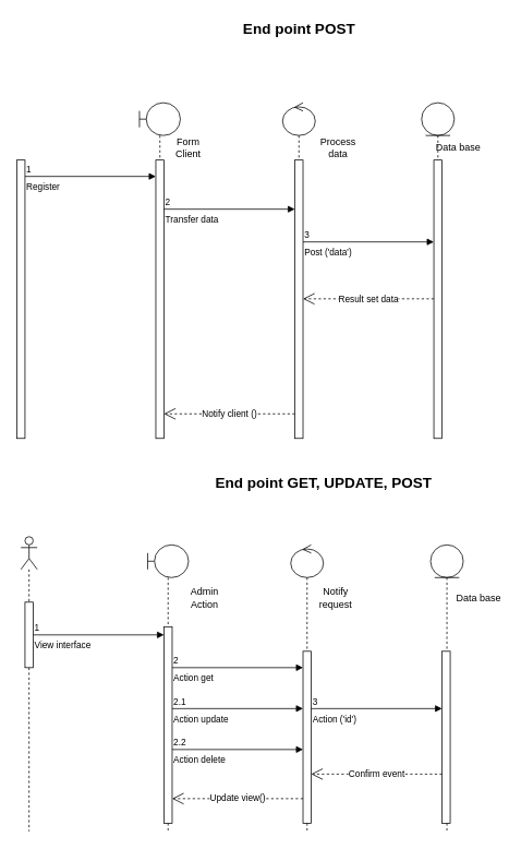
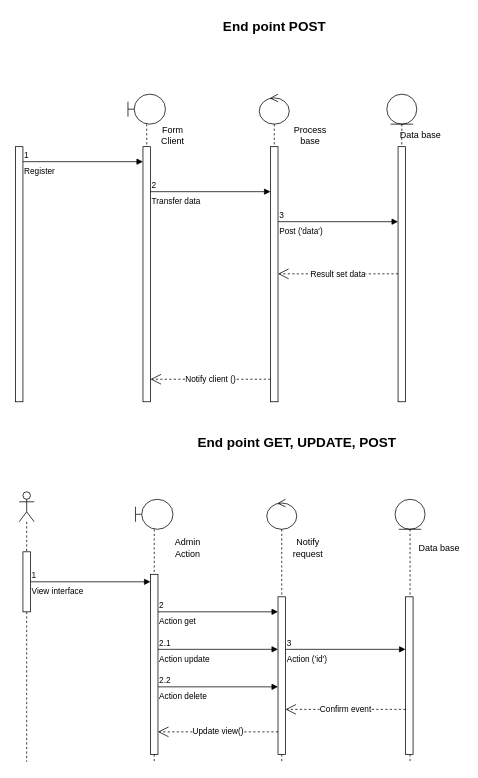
  <mxCell id="0" />
  <mxCell id="1" parent="0" />
  <mxCell id="2" value="" style="shape=umlLifeline;perimeter=lifelinePerimeter;whiteSpace=wrap;html=1;container=1;dropTarget=0;collapsible=0;recursiveResize=0;outlineConnect=0;portConstraint=eastwest;newEdgeStyle={&quot;edgeStyle&quot;:&quot;elbowEdgeStyle&quot;,&quot;elbow&quot;:&quot;vertical&quot;,&quot;curved&quot;:0,&quot;rounded&quot;:0};participant=umlBoundary;" vertex="1" parent="1"><mxGeometry x="170" y="125" width="50" height="410" as="geometry" /></mxCell>
  <mxCell id="3" value="" style="html=1;points=[];perimeter=orthogonalPerimeter;outlineConnect=0;targetShapes=umlLifeline;portConstraint=eastwest;newEdgeStyle={&quot;edgeStyle&quot;:&quot;elbowEdgeStyle&quot;,&quot;elbow&quot;:&quot;vertical&quot;,&quot;curved&quot;:0,&quot;rounded&quot;:0};" vertex="1" parent="1"><mxGeometry x="20" y="195" width="10" height="340" as="geometry" /></mxCell>
  <mxCell id="4" value="" style="html=1;points=[];perimeter=orthogonalPerimeter;outlineConnect=0;targetShapes=umlLifeline;portConstraint=eastwest;newEdgeStyle={&quot;edgeStyle&quot;:&quot;elbowEdgeStyle&quot;,&quot;elbow&quot;:&quot;vertical&quot;,&quot;curved&quot;:0,&quot;rounded&quot;:0};" vertex="1" parent="1"><mxGeometry x="190" y="195" width="10" height="340" as="geometry" /></mxCell>
  <mxCell id="5" value="Register" style="endArrow=block;endFill=1;html=1;edgeStyle=orthogonalEdgeStyle;align=left;verticalAlign=top;rounded=0;" edge="1" parent="1"><mxGeometry x="-1" relative="1" as="geometry"><mxPoint x="30" y="215" as="sourcePoint" /><mxPoint x="190" y="215" as="targetPoint" /></mxGeometry></mxCell>
  <mxCell id="6" value="1" style="edgeLabel;resizable=0;html=1;align=left;verticalAlign=bottom;" connectable="0" vertex="1" parent="5"><mxGeometry x="-1" relative="1" as="geometry" /></mxCell>
  <mxCell id="7" value="Notify client ()" style="endArrow=open;endSize=12;dashed=1;html=1;rounded=0;" edge="1" parent="1"><mxGeometry width="160" relative="1" as="geometry"><mxPoint x="360" y="505" as="sourcePoint" /><mxPoint x="200" y="505" as="targetPoint" /></mxGeometry></mxCell>
  <mxCell id="8" value="Form Client" style="text;html=1;strokeColor=none;fillColor=none;align=center;verticalAlign=middle;whiteSpace=wrap;rounded=0;" vertex="1" parent="1"><mxGeometry x="200" y="165" width="60" height="30" as="geometry" /></mxCell>
  <mxCell id="9" value="" style="shape=umlLifeline;perimeter=lifelinePerimeter;whiteSpace=wrap;html=1;container=1;dropTarget=0;collapsible=0;recursiveResize=0;outlineConnect=0;portConstraint=eastwest;newEdgeStyle={&quot;edgeStyle&quot;:&quot;elbowEdgeStyle&quot;,&quot;elbow&quot;:&quot;vertical&quot;,&quot;curved&quot;:0,&quot;rounded&quot;:0};participant=umlEntity;" vertex="1" parent="1"><mxGeometry x="515" y="125" width="40" height="410" as="geometry" /></mxCell>
  <mxCell id="10" value="" style="html=1;points=[];perimeter=orthogonalPerimeter;outlineConnect=0;targetShapes=umlLifeline;portConstraint=eastwest;newEdgeStyle={&quot;edgeStyle&quot;:&quot;elbowEdgeStyle&quot;,&quot;elbow&quot;:&quot;vertical&quot;,&quot;curved&quot;:0,&quot;rounded&quot;:0};" vertex="1" parent="9"><mxGeometry x="15" y="70" width="10" height="340" as="geometry" /></mxCell>
  <mxCell id="11" value="" style="shape=umlLifeline;perimeter=lifelinePerimeter;whiteSpace=wrap;html=1;container=1;dropTarget=0;collapsible=0;recursiveResize=0;outlineConnect=0;portConstraint=eastwest;newEdgeStyle={&quot;edgeStyle&quot;:&quot;elbowEdgeStyle&quot;,&quot;elbow&quot;:&quot;vertical&quot;,&quot;curved&quot;:0,&quot;rounded&quot;:0};participant=umlControl;" vertex="1" parent="1"><mxGeometry x="345" y="125" width="40" height="410" as="geometry" /></mxCell>
  <mxCell id="12" value="" style="html=1;points=[];perimeter=orthogonalPerimeter;outlineConnect=0;targetShapes=umlLifeline;portConstraint=eastwest;newEdgeStyle={&quot;edgeStyle&quot;:&quot;elbowEdgeStyle&quot;,&quot;elbow&quot;:&quot;vertical&quot;,&quot;curved&quot;:0,&quot;rounded&quot;:0};" vertex="1" parent="11"><mxGeometry x="15" y="70" width="10" height="340" as="geometry" /></mxCell>
- <mxCell id="13" value="Process data" style="text;html=1;strokeColor=none;fillColor=none;align=center;verticalAlign=middle;whiteSpace=wrap;rounded=0;" vertex="1" parent="1"><mxGeometry x="382.5" y="165" width="60" height="30" as="geometry" /></mxCell>
+ <mxCell id="13" value="Process base" style="text;html=1;strokeColor=none;fillColor=none;align=center;verticalAlign=middle;whiteSpace=wrap;rounded=0;" vertex="1" parent="1"><mxGeometry x="382.5" y="165" width="60" height="30" as="geometry" /></mxCell>
  <mxCell id="14" value="Data base" style="text;html=1;strokeColor=none;fillColor=none;align=center;verticalAlign=middle;whiteSpace=wrap;rounded=0;" vertex="1" parent="1"><mxGeometry x="530" y="165" width="60" height="30" as="geometry" /></mxCell>
  <mxCell id="15" value="Transfer data" style="endArrow=block;endFill=1;html=1;edgeStyle=orthogonalEdgeStyle;align=left;verticalAlign=top;rounded=0;" edge="1" parent="1"><mxGeometry x="-1" relative="1" as="geometry"><mxPoint x="200" y="255" as="sourcePoint" /><mxPoint x="360" y="255" as="targetPoint" /></mxGeometry></mxCell>
  <mxCell id="16" value="2" style="edgeLabel;resizable=0;html=1;align=left;verticalAlign=bottom;" connectable="0" vertex="1" parent="15"><mxGeometry x="-1" relative="1" as="geometry" /></mxCell>
  <mxCell id="17" value="Post ('data')" style="endArrow=block;endFill=1;html=1;edgeStyle=orthogonalEdgeStyle;align=left;verticalAlign=top;rounded=0;" edge="1" parent="1"><mxGeometry x="-1" relative="1" as="geometry"><mxPoint x="370" y="295" as="sourcePoint" /><mxPoint x="530" y="295" as="targetPoint" /></mxGeometry></mxCell>
  <mxCell id="18" value="3" style="edgeLabel;resizable=0;html=1;align=left;verticalAlign=bottom;" connectable="0" vertex="1" parent="17"><mxGeometry x="-1" relative="1" as="geometry" /></mxCell>
  <mxCell id="19" value="Result set data" style="endArrow=open;endSize=12;dashed=1;html=1;rounded=0;" edge="1" parent="1"><mxGeometry width="160" relative="1" as="geometry"><mxPoint x="530" y="364.5" as="sourcePoint" /><mxPoint x="370" y="364.5" as="targetPoint" /></mxGeometry></mxCell>
  <mxCell id="20" value="End point POST" style="text;html=1;strokeColor=none;fillColor=none;align=center;verticalAlign=middle;whiteSpace=wrap;rounded=0;fontSize=18;fontStyle=1" vertex="1" parent="1"><mxGeometry x="277.5" y="20" width="175" height="30" as="geometry" /></mxCell>
  <mxCell id="21" value="End point GET, UPDATE, POST" style="text;html=1;strokeColor=none;fillColor=none;align=center;verticalAlign=middle;whiteSpace=wrap;rounded=0;fontSize=18;fontStyle=1" vertex="1" parent="1"><mxGeometry x="239" y="575" width="312.5" height="30" as="geometry" /></mxCell>
  <mxCell id="22" value="" style="shape=umlLifeline;perimeter=lifelinePerimeter;whiteSpace=wrap;html=1;container=1;dropTarget=0;collapsible=0;recursiveResize=0;outlineConnect=0;portConstraint=eastwest;newEdgeStyle={&quot;edgeStyle&quot;:&quot;elbowEdgeStyle&quot;,&quot;elbow&quot;:&quot;vertical&quot;,&quot;curved&quot;:0,&quot;rounded&quot;:0};participant=umlActor;" vertex="1" parent="1"><mxGeometry x="25" y="655" width="20" height="360" as="geometry" /></mxCell>
  <mxCell id="23" value="" style="shape=umlLifeline;perimeter=lifelinePerimeter;whiteSpace=wrap;html=1;container=1;dropTarget=0;collapsible=0;recursiveResize=0;outlineConnect=0;portConstraint=eastwest;newEdgeStyle={&quot;edgeStyle&quot;:&quot;elbowEdgeStyle&quot;,&quot;elbow&quot;:&quot;vertical&quot;,&quot;curved&quot;:0,&quot;rounded&quot;:0};participant=umlBoundary;" vertex="1" parent="1"><mxGeometry x="180" y="665" width="50" height="350" as="geometry" /></mxCell>
  <mxCell id="24" value="" style="html=1;points=[];perimeter=orthogonalPerimeter;outlineConnect=0;targetShapes=umlLifeline;portConstraint=eastwest;newEdgeStyle={&quot;edgeStyle&quot;:&quot;elbowEdgeStyle&quot;,&quot;elbow&quot;:&quot;vertical&quot;,&quot;curved&quot;:0,&quot;rounded&quot;:0};" vertex="1" parent="23"><mxGeometry x="20" y="100" width="10" height="240" as="geometry" /></mxCell>
  <mxCell id="25" value="" style="shape=umlLifeline;perimeter=lifelinePerimeter;whiteSpace=wrap;html=1;container=1;dropTarget=0;collapsible=0;recursiveResize=0;outlineConnect=0;portConstraint=eastwest;newEdgeStyle={&quot;edgeStyle&quot;:&quot;elbowEdgeStyle&quot;,&quot;elbow&quot;:&quot;vertical&quot;,&quot;curved&quot;:0,&quot;rounded&quot;:0};participant=umlEntity;" vertex="1" parent="1"><mxGeometry x="526" y="665" width="40" height="350" as="geometry" /></mxCell>
  <mxCell id="26" value="" style="html=1;points=[];perimeter=orthogonalPerimeter;outlineConnect=0;targetShapes=umlLifeline;portConstraint=eastwest;newEdgeStyle={&quot;edgeStyle&quot;:&quot;elbowEdgeStyle&quot;,&quot;elbow&quot;:&quot;vertical&quot;,&quot;curved&quot;:0,&quot;rounded&quot;:0};" vertex="1" parent="25"><mxGeometry x="14" y="130" width="10" height="210" as="geometry" /></mxCell>
  <mxCell id="27" value="" style="shape=umlLifeline;perimeter=lifelinePerimeter;whiteSpace=wrap;html=1;container=1;dropTarget=0;collapsible=0;recursiveResize=0;outlineConnect=0;portConstraint=eastwest;newEdgeStyle={&quot;edgeStyle&quot;:&quot;elbowEdgeStyle&quot;,&quot;elbow&quot;:&quot;vertical&quot;,&quot;curved&quot;:0,&quot;rounded&quot;:0};participant=umlControl;" vertex="1" parent="1"><mxGeometry x="355" y="665" width="40" height="350" as="geometry" /></mxCell>
  <mxCell id="28" value="" style="html=1;points=[];perimeter=orthogonalPerimeter;outlineConnect=0;targetShapes=umlLifeline;portConstraint=eastwest;newEdgeStyle={&quot;edgeStyle&quot;:&quot;elbowEdgeStyle&quot;,&quot;elbow&quot;:&quot;vertical&quot;,&quot;curved&quot;:0,&quot;rounded&quot;:0};" vertex="1" parent="27"><mxGeometry x="15" y="130" width="10" height="210" as="geometry" /></mxCell>
  <mxCell id="29" value="View interface" style="endArrow=block;endFill=1;html=1;edgeStyle=orthogonalEdgeStyle;align=left;verticalAlign=top;rounded=0;" edge="1" parent="1"><mxGeometry x="-1" relative="1" as="geometry"><mxPoint x="40" y="775" as="sourcePoint" /><mxPoint x="200" y="775" as="targetPoint" /><mxPoint as="offset" /></mxGeometry></mxCell>
  <mxCell id="30" value="1" style="edgeLabel;resizable=0;html=1;align=left;verticalAlign=bottom;" connectable="0" vertex="1" parent="29"><mxGeometry x="-1" relative="1" as="geometry" /></mxCell>
  <mxCell id="31" value="" style="html=1;points=[];perimeter=orthogonalPerimeter;outlineConnect=0;targetShapes=umlLifeline;portConstraint=eastwest;newEdgeStyle={&quot;edgeStyle&quot;:&quot;elbowEdgeStyle&quot;,&quot;elbow&quot;:&quot;vertical&quot;,&quot;curved&quot;:0,&quot;rounded&quot;:0};" vertex="1" parent="1"><mxGeometry x="30" y="735" width="10" height="80" as="geometry" /></mxCell>
  <mxCell id="32" value="Action get" style="endArrow=block;endFill=1;html=1;edgeStyle=orthogonalEdgeStyle;align=left;verticalAlign=top;rounded=0;" edge="1" parent="1"><mxGeometry x="-1" relative="1" as="geometry"><mxPoint x="210" y="815" as="sourcePoint" /><mxPoint x="370" y="815" as="targetPoint" /></mxGeometry></mxCell>
  <mxCell id="33" value="2" style="edgeLabel;resizable=0;html=1;align=left;verticalAlign=bottom;" connectable="0" vertex="1" parent="32"><mxGeometry x="-1" relative="1" as="geometry" /></mxCell>
  <mxCell id="34" value="Action update" style="endArrow=block;endFill=1;html=1;edgeStyle=orthogonalEdgeStyle;align=left;verticalAlign=top;rounded=0;" edge="1" parent="1"><mxGeometry x="-1" relative="1" as="geometry"><mxPoint x="210" y="865" as="sourcePoint" /><mxPoint x="370" y="865" as="targetPoint" /></mxGeometry></mxCell>
  <mxCell id="35" value="2.1" style="edgeLabel;resizable=0;html=1;align=left;verticalAlign=bottom;" connectable="0" vertex="1" parent="34"><mxGeometry x="-1" relative="1" as="geometry" /></mxCell>
  <mxCell id="36" value="Admin Action" style="text;html=1;strokeColor=none;fillColor=none;align=center;verticalAlign=middle;whiteSpace=wrap;rounded=0;" vertex="1" parent="1"><mxGeometry x="220" y="715" width="60" height="30" as="geometry" /></mxCell>
  <mxCell id="37" value="Notify request" style="text;html=1;strokeColor=none;fillColor=none;align=center;verticalAlign=middle;whiteSpace=wrap;rounded=0;" vertex="1" parent="1"><mxGeometry x="380" y="715" width="60" height="30" as="geometry" /></mxCell>
  <mxCell id="38" value="Data base" style="text;html=1;strokeColor=none;fillColor=none;align=center;verticalAlign=middle;whiteSpace=wrap;rounded=0;" vertex="1" parent="1"><mxGeometry x="555" y="715" width="60" height="30" as="geometry" /></mxCell>
  <mxCell id="39" value="Action delete" style="endArrow=block;endFill=1;html=1;edgeStyle=orthogonalEdgeStyle;align=left;verticalAlign=top;rounded=0;" edge="1" parent="1"><mxGeometry x="-1" relative="1" as="geometry"><mxPoint x="210" y="915" as="sourcePoint" /><mxPoint x="370" y="915" as="targetPoint" /><mxPoint as="offset" /></mxGeometry></mxCell>
  <mxCell id="40" value="2.2" style="edgeLabel;resizable=0;html=1;align=left;verticalAlign=bottom;" connectable="0" vertex="1" parent="39"><mxGeometry x="-1" relative="1" as="geometry" /></mxCell>
  <mxCell id="41" value="Action ('id')" style="endArrow=block;endFill=1;html=1;edgeStyle=orthogonalEdgeStyle;align=left;verticalAlign=top;rounded=0;" edge="1" parent="1"><mxGeometry x="-1" relative="1" as="geometry"><mxPoint x="380" y="865" as="sourcePoint" /><mxPoint x="540" y="865" as="targetPoint" /></mxGeometry></mxCell>
  <mxCell id="42" value="3" style="edgeLabel;resizable=0;html=1;align=left;verticalAlign=bottom;" connectable="0" vertex="1" parent="41"><mxGeometry x="-1" relative="1" as="geometry" /></mxCell>
  <mxCell id="43" value="Confirm event" style="endArrow=open;endSize=12;dashed=1;html=1;rounded=0;" edge="1" parent="1"><mxGeometry x="0.0" width="160" relative="1" as="geometry"><mxPoint x="540" y="945" as="sourcePoint" /><mxPoint x="380" y="945" as="targetPoint" /><mxPoint as="offset" /></mxGeometry></mxCell>
  <mxCell id="44" value="Update view()" style="endArrow=open;endSize=12;dashed=1;html=1;rounded=0;" edge="1" parent="1"><mxGeometry x="0.0" width="160" relative="1" as="geometry"><mxPoint x="370" y="975" as="sourcePoint" /><mxPoint x="210" y="975" as="targetPoint" /><mxPoint as="offset" /></mxGeometry></mxCell>
